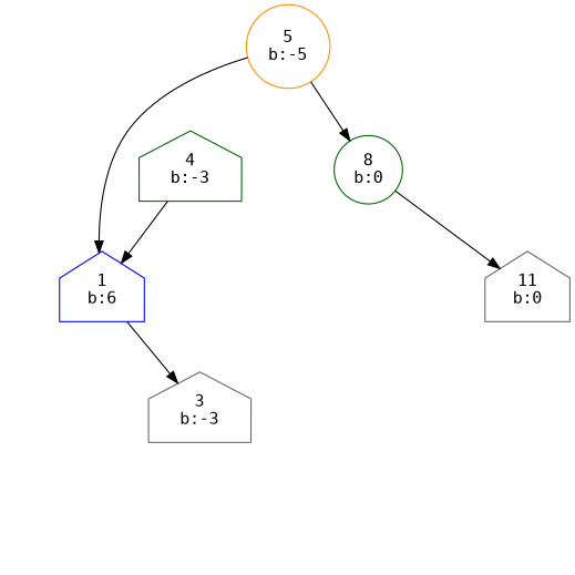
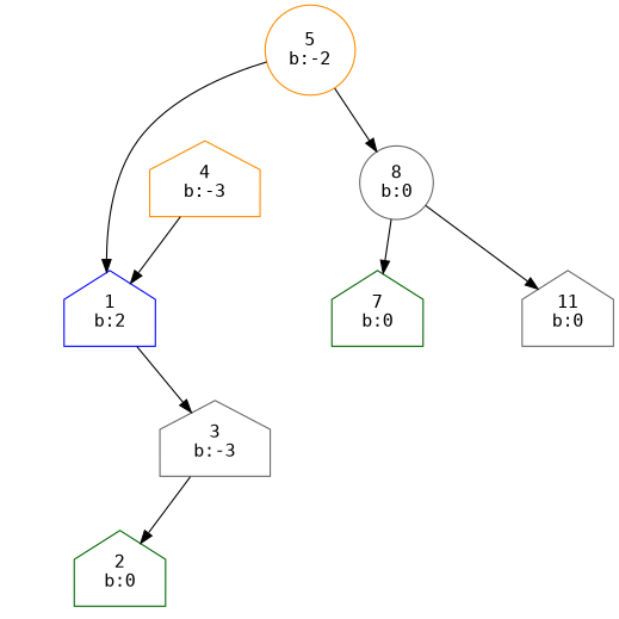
  digraph {
    fontname="DejaVu Sans Mono"
    node [fontname="DejaVu Sans Mono"]
    edge [fontname="DejaVu Sans Mono" style=invis]
-   n1 [color=darkgreen label="4\nb:-3" shape=house]
+   n1 [color=darkorange label="4\nb:-3" shape=house]
    m5 [style=invis width=0.1]
-   n3 [color=darkgreen label="8\nb:0" shape=circle]
-   n4 [color=blue label="1\nb:6" shape=house]
+   n3 [color=gray40 label="8\nb:0" shape=circle]
+   n4 [color=blue label="1\nb:2" shape=house]
    l4 [style=invis width=0.1]
    r4 [style=invis width=0.1]
    n7 [color=gray40 label="3\nb:-3" shape=house]
    l1 [style=invis width=0.1]
    m1 [style=invis width=0.1]
+   n10 [color=darkgreen label="2\nb:0" shape=house]
    l3 [style=invis width=0.1]
    r3 [style=invis width=0.1]
+   n13 [color=darkgreen label="7\nb:0" shape=house]
    m8 [style=invis width=0.1]
    n15 [color=gray40 label="11\nb:0" shape=house]
-   n16 [color=darkorange label="5\nb:-5" shape=circle]
+   n16 [color=darkorange label="5\nb:-2" shape=circle]
    subgraph sub_1 {
      rank=same
      n1
      m5
      n3
    }
    subgraph sub_2 {
      rank=same
      n4
      l4
      r4
    }
    subgraph sub_3 {
      rank=same
      n7
      l1
      m1
    }
    subgraph sub_4 {
      rank=same
+     n10
      l3
      r3
    }
    subgraph sub_5 {
      rank=same
+     n13
      m8
      n15
    }
    n1 -> m5
    n1 -> n4 [style=""]
    n1 -> l4
    n1 -> r4
    m5 -> n3
+   n3 -> n13 [style=""]
    n3 -> m8
    n3 -> n15 [style=""]
    n4 -> l4
    n4 -> n7 [style=""]
    n4 -> l1
    n4 -> m1
    l4 -> r4
+   n7 -> n10 [style=""]
    n7 -> l3
    n7 -> r3
    l1 -> m1
    m1 -> n7
+   n10 -> l3
    l3 -> r3
+   n13 -> m8
    m8 -> n15
    n16 -> m5
    n16 -> n3 [style=""]
    n16 -> n4 [style=""]
  }
